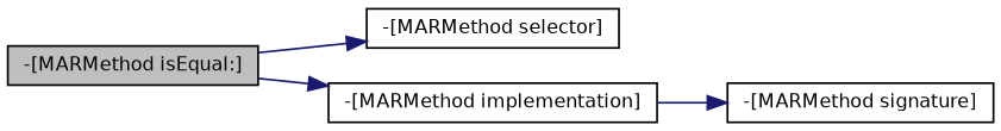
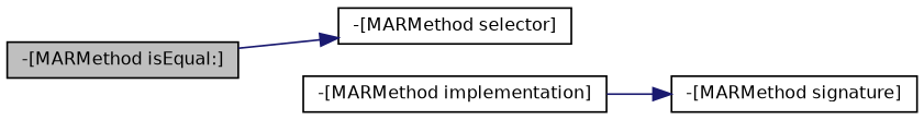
  digraph {
    rankdir=LR
    node [color=black fillcolor=white fontname=Helvetica fontsize=10 shape=record style=filled]
    edge [color=midnightblue fontname=Helvetica fontsize=10 labelfontname=Helvetica labelfontsize=10 style=solid]
    n1 [fillcolor=grey75 fontcolor=black height=0.2 label="-[MARMethod isEqual:]" width=0.4]
    n2 [height=0.2 label="-[MARMethod selector]" width=0.4]
    n3 [height=0.2 label="-[MARMethod implementation]" width=0.4]
    n4 [height=0.2 label="-[MARMethod signature]" width=0.4]
    n1 -> n2
-   n1 -> n3
    n3 -> n4
  }
